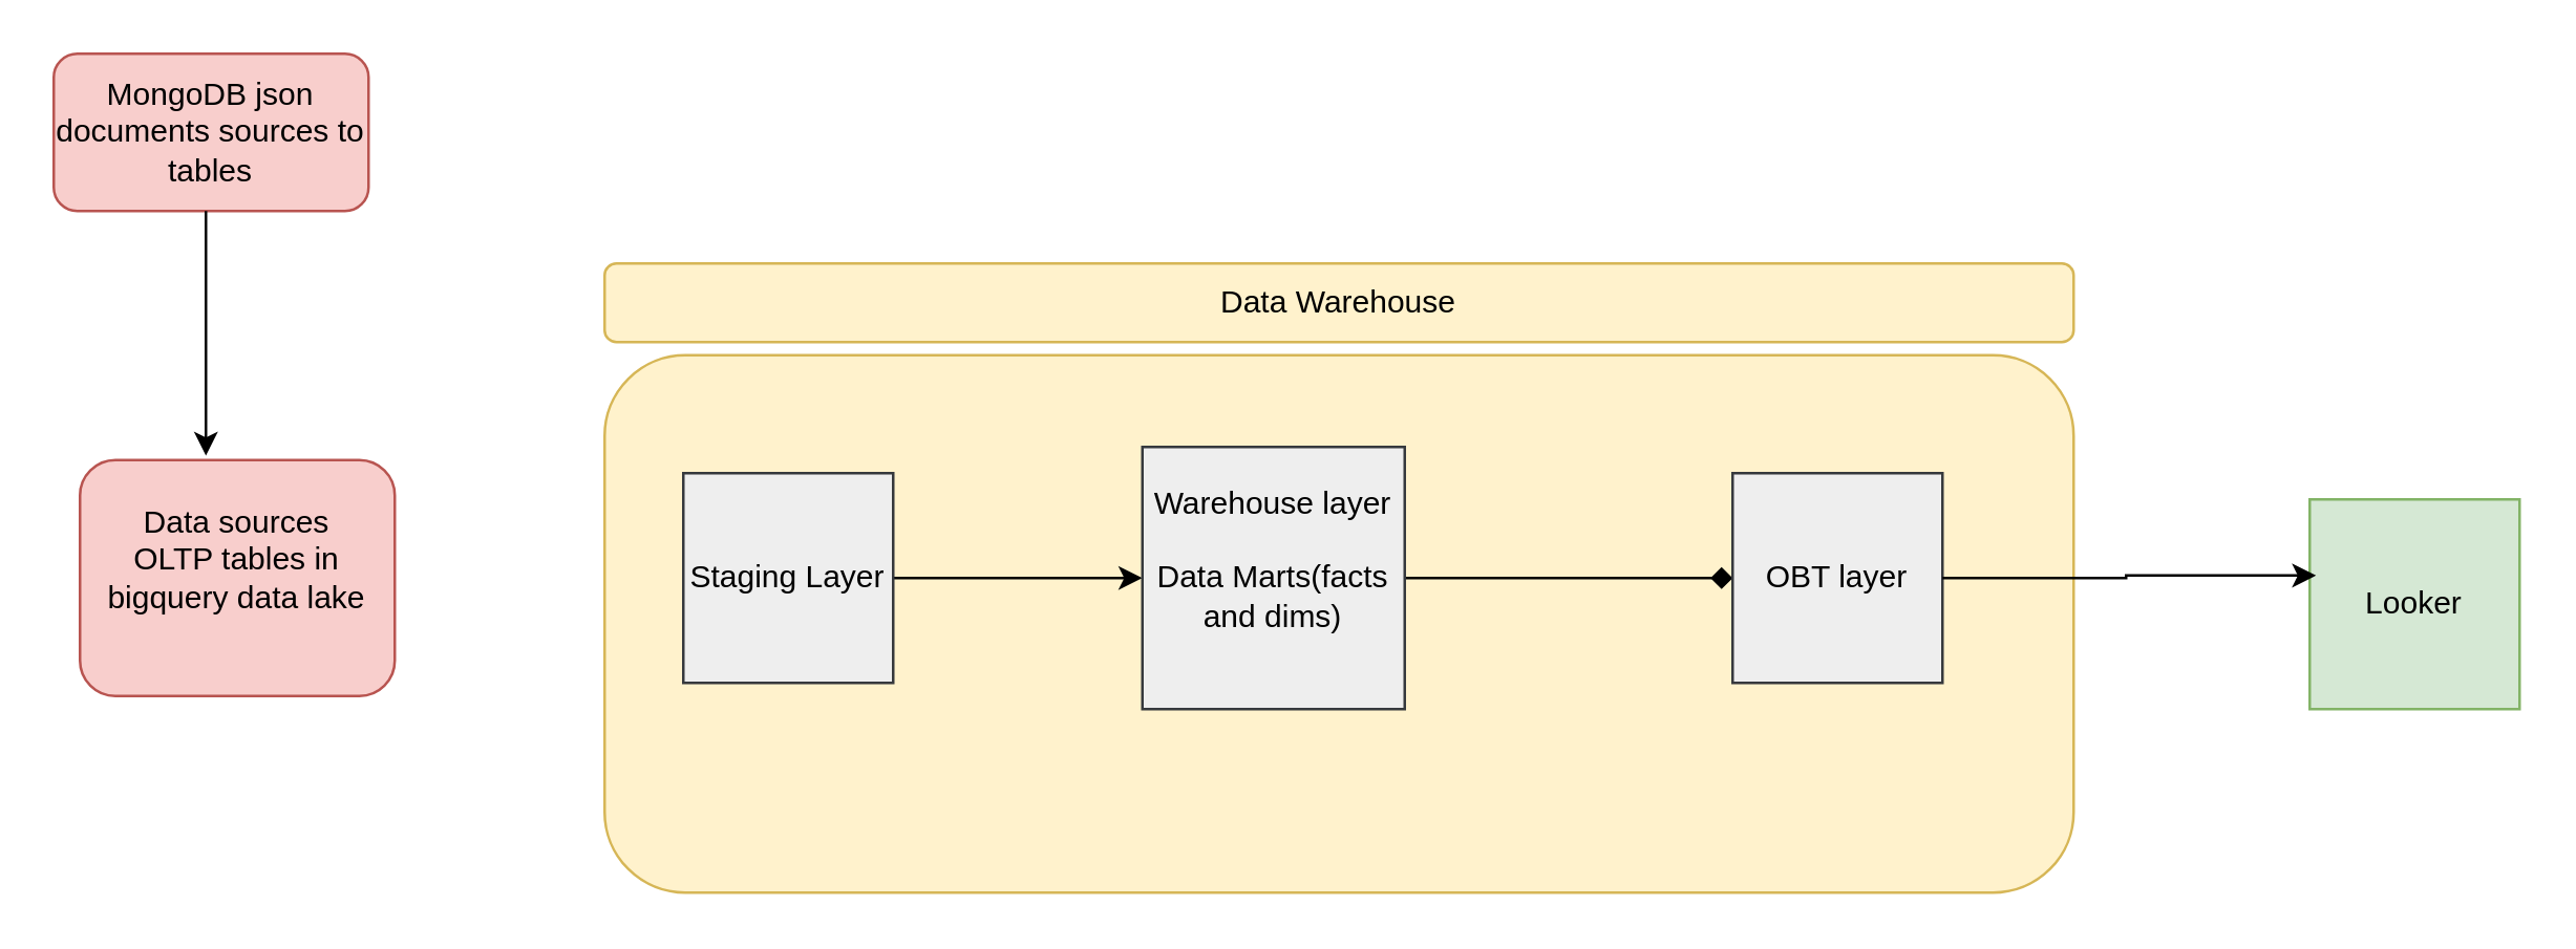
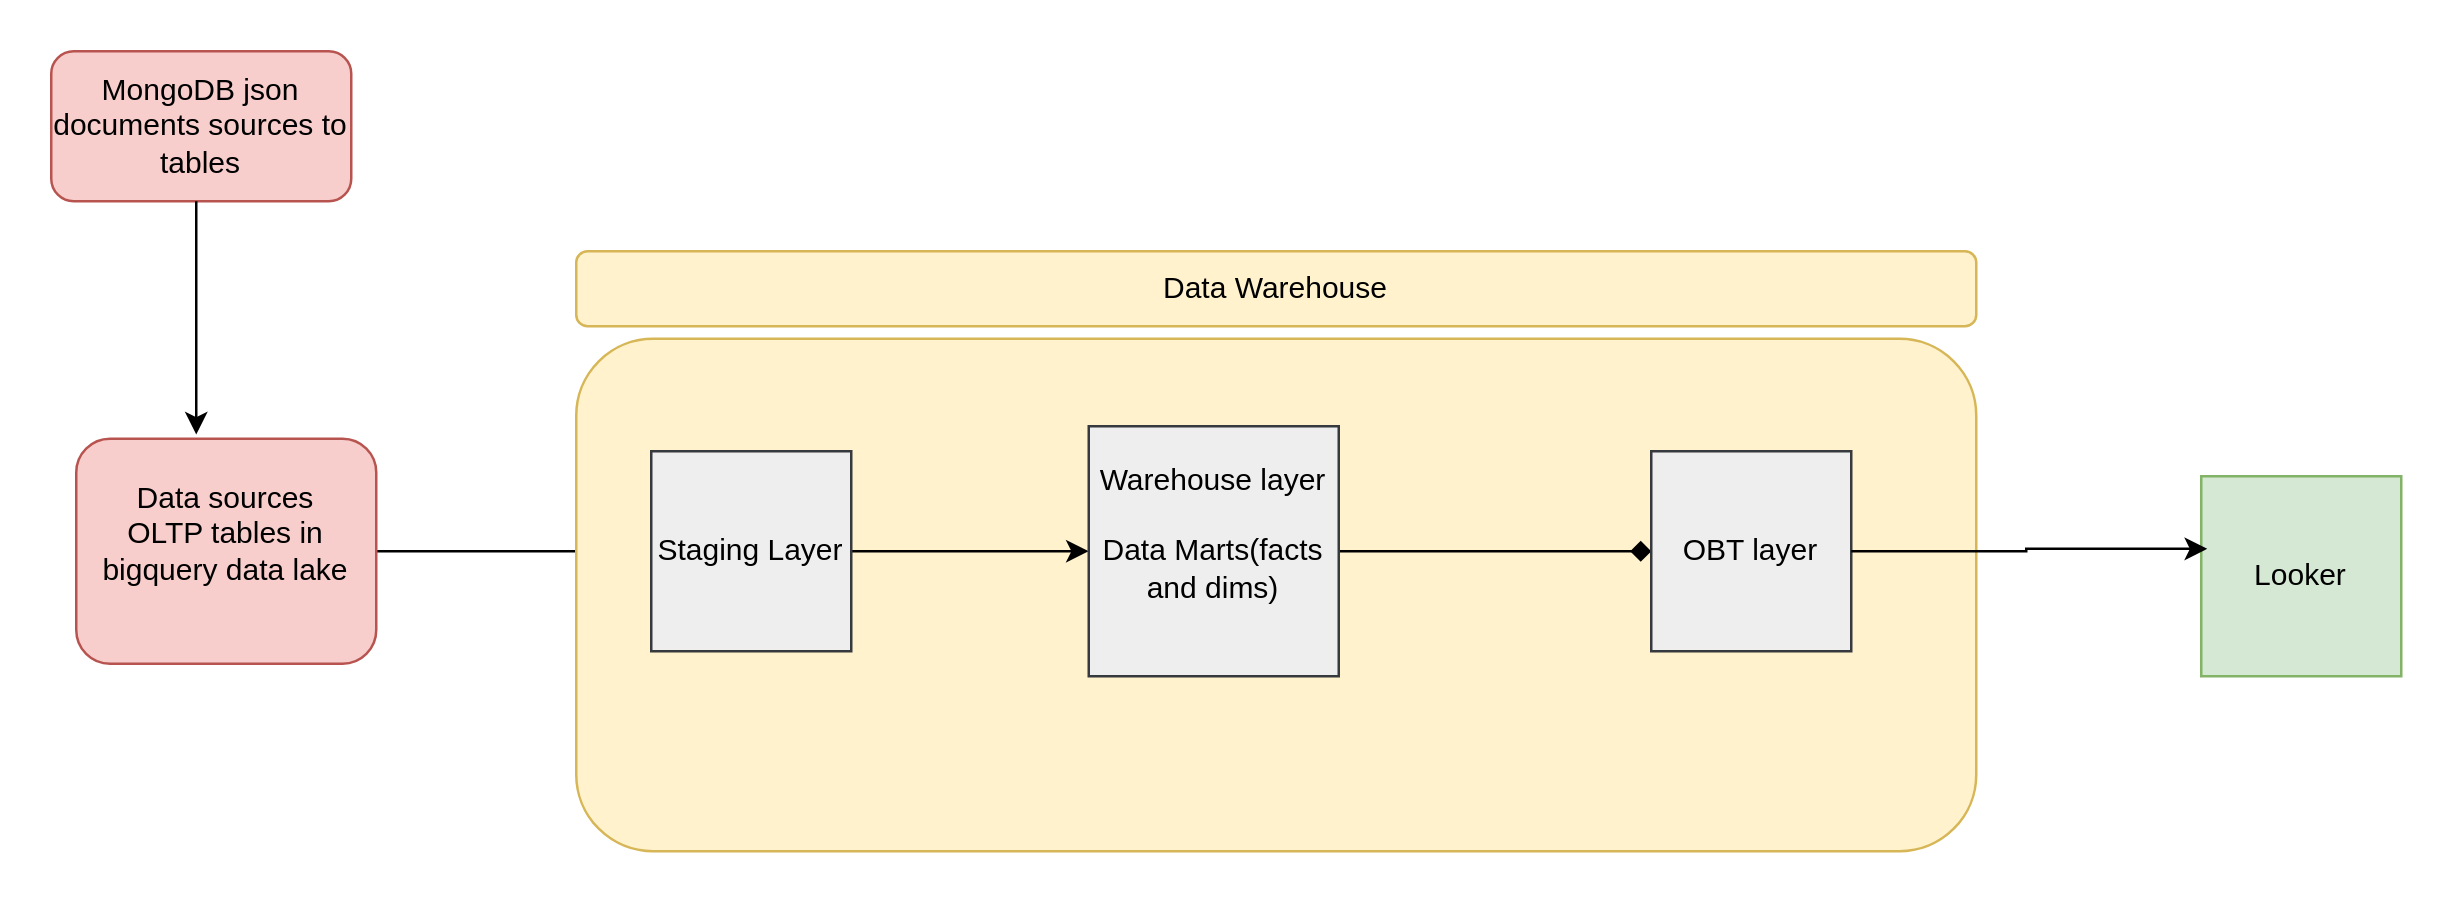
  <mxCell id="0" />
  <mxCell id="1" parent="0" />
+ <mxCell id="2" style="edgeStyle=orthogonalEdgeStyle;rounded=0;orthogonalLoop=1;jettySize=auto;html=1;entryX=0;entryY=0.5;entryDx=0;entryDy=0;" edge="1" parent="1" source="3" target="10"><mxGeometry relative="1" as="geometry" /></mxCell>
  <mxCell id="3" value="Data sources&lt;div&gt;OLTP tables in bigquery data lake&lt;/div&gt;&lt;div&gt;&lt;br&gt;&lt;/div&gt;" style="rounded=1;whiteSpace=wrap;html=1;fillColor=#f8cecc;strokeColor=#b85450;" vertex="1" parent="1"><mxGeometry x="30" y="175" width="120" height="90" as="geometry" /></mxCell>
  <mxCell id="4" value="MongoDB json documents sources to tables" style="rounded=1;whiteSpace=wrap;html=1;fillColor=#f8cecc;strokeColor=#b85450;" vertex="1" parent="1"><mxGeometry x="20" y="20" width="120" height="60" as="geometry" /></mxCell>
  <mxCell id="5" style="edgeStyle=orthogonalEdgeStyle;rounded=0;orthogonalLoop=1;jettySize=auto;html=1;entryX=0.4;entryY=-0.019;entryDx=0;entryDy=0;entryPerimeter=0;" edge="1" parent="1" source="4" target="3"><mxGeometry relative="1" as="geometry"><Array as="points"><mxPoint x="90" y="75" /><mxPoint x="88" y="75" /></Array></mxGeometry></mxCell>
  <mxCell id="6" value="Data Warehouse" style="rounded=1;whiteSpace=wrap;html=1;fillColor=#fff2cc;strokeColor=#d6b656;" vertex="1" parent="1"><mxGeometry x="230" y="100" width="560" height="30" as="geometry" /></mxCell>
  <mxCell id="7" value="" style="whiteSpace=wrap;html=1;aspect=fixed;" vertex="1" parent="1"><mxGeometry x="270" y="170" width="80" height="80" as="geometry" /></mxCell>
  <mxCell id="8" value="" style="rounded=1;whiteSpace=wrap;html=1;fillColor=#fff2cc;strokeColor=#d6b656;" vertex="1" parent="1"><mxGeometry x="230" y="135" width="560" height="205" as="geometry" /></mxCell>
  <mxCell id="9" style="edgeStyle=orthogonalEdgeStyle;rounded=0;orthogonalLoop=1;jettySize=auto;html=1;entryX=0;entryY=0.5;entryDx=0;entryDy=0;" edge="1" parent="1" source="10" target="13"><mxGeometry relative="1" as="geometry" /></mxCell>
  <mxCell id="10" value="Staging Layer" style="whiteSpace=wrap;html=1;aspect=fixed;fillColor=#eeeeee;strokeColor=#36393d;" vertex="1" parent="1"><mxGeometry x="260" y="180" width="80" height="80" as="geometry" /></mxCell>
  <mxCell id="11" value="Looker" style="whiteSpace=wrap;html=1;aspect=fixed;fillColor=#d5e8d4;strokeColor=#82b366;" vertex="1" parent="1"><mxGeometry x="880" y="190" width="80" height="80" as="geometry" /></mxCell>
  <mxCell id="12" style="edgeStyle=orthogonalEdgeStyle;rounded=0;orthogonalLoop=1;jettySize=auto;html=1;entryX=0;entryY=0.5;entryDx=0;entryDy=0;endArrow=diamond;" edge="1" parent="1" source="13" target="14"><mxGeometry relative="1" as="geometry" /></mxCell>
  <mxCell id="13" value="Warehouse layer&lt;div&gt;&lt;br&gt;&lt;/div&gt;&lt;div&gt;Data Marts(facts and dims)&lt;/div&gt;&lt;div&gt;&lt;br&gt;&lt;/div&gt;" style="whiteSpace=wrap;html=1;aspect=fixed;fillColor=#eeeeee;strokeColor=#36393d;" vertex="1" parent="1"><mxGeometry x="435" y="170" width="100" height="100" as="geometry" /></mxCell>
  <mxCell id="14" value="OBT layer" style="whiteSpace=wrap;html=1;aspect=fixed;fillColor=#eeeeee;strokeColor=#36393d;" vertex="1" parent="1"><mxGeometry x="660" y="180" width="80" height="80" as="geometry" /></mxCell>
  <mxCell id="15" style="edgeStyle=orthogonalEdgeStyle;rounded=0;orthogonalLoop=1;jettySize=auto;html=1;entryX=0.03;entryY=0.363;entryDx=0;entryDy=0;entryPerimeter=0;" edge="1" parent="1" source="14" target="11"><mxGeometry relative="1" as="geometry" /></mxCell>
